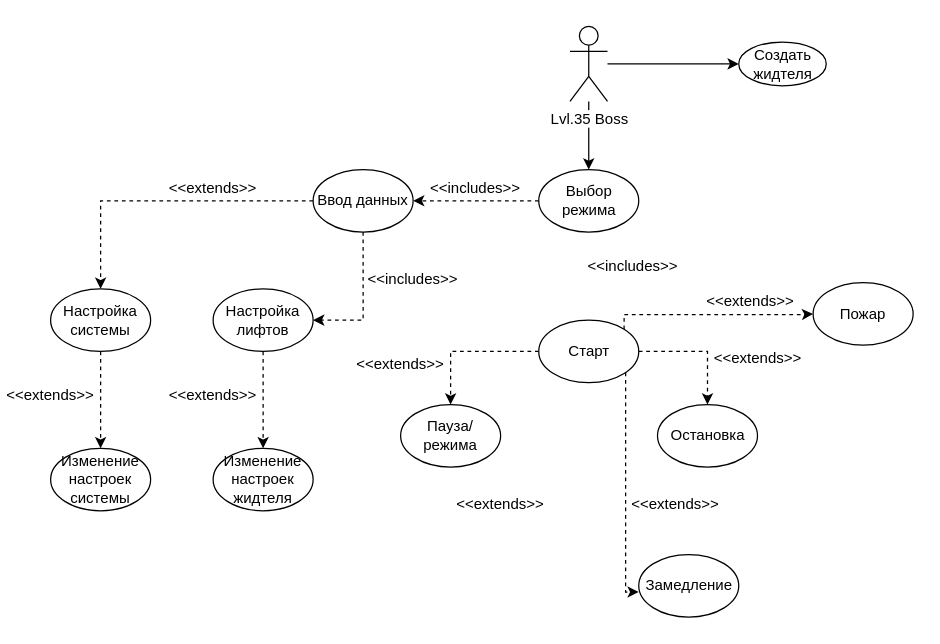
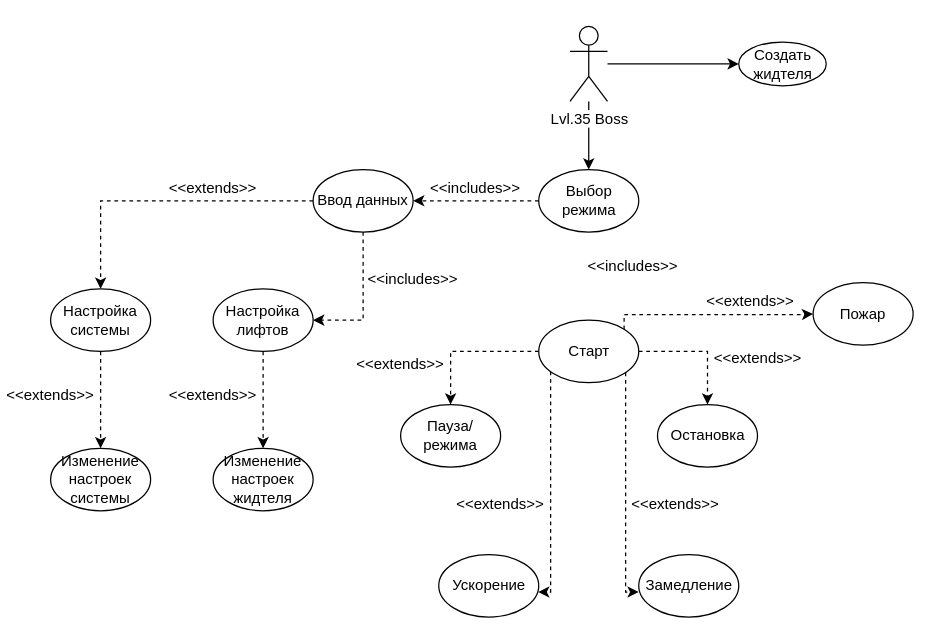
  <mxCell id="0" />
  <mxCell id="1" parent="0" />
  <mxCell id="2" value="" style="edgeStyle=orthogonalEdgeStyle;rounded=0;orthogonalLoop=1;jettySize=auto;html=1;" parent="1" source="4" edge="1"><mxGeometry relative="1" as="geometry"><mxPoint x="590.5" y="50.5" as="targetPoint" /></mxGeometry></mxCell>
  <mxCell id="3" style="edgeStyle=orthogonalEdgeStyle;rounded=0;orthogonalLoop=1;jettySize=auto;html=1;entryX=0.5;entryY=0;entryDx=0;entryDy=0;" parent="1" source="4" target="17" edge="1"><mxGeometry relative="1" as="geometry" /></mxCell>
  <mxCell id="4" value="Lvl.35 Boss" style="shape=umlActor;verticalLabelPosition=bottom;labelBackgroundColor=#ffffff;verticalAlign=top;html=1;outlineConnect=0;" parent="1" vertex="1"><mxGeometry x="455.5" y="20.5" width="30" height="60" as="geometry" /></mxCell>
  <mxCell id="5" value="Создать жидтеля" style="ellipse;whiteSpace=wrap;html=1;" parent="1" vertex="1"><mxGeometry x="590.5" y="33" width="70" height="35" as="geometry" /></mxCell>
  <mxCell id="6" style="edgeStyle=orthogonalEdgeStyle;rounded=0;orthogonalLoop=1;jettySize=auto;html=1;entryX=0;entryY=0.6;entryDx=0;entryDy=0;entryPerimeter=0;dashed=1;" parent="1" source="11" target="14" edge="1"><mxGeometry relative="1" as="geometry"><Array as="points"><mxPoint x="500" y="323" /><mxPoint x="500" y="323" /></Array></mxGeometry></mxCell>
  <mxCell id="7" style="edgeStyle=orthogonalEdgeStyle;rounded=0;orthogonalLoop=1;jettySize=auto;html=1;entryX=0.5;entryY=0;entryDx=0;entryDy=0;dashed=1;" parent="1" source="11" target="12" edge="1"><mxGeometry relative="1" as="geometry"><Array as="points"><mxPoint x="360" y="280" /></Array></mxGeometry></mxCell>
  <mxCell id="8" style="edgeStyle=orthogonalEdgeStyle;rounded=0;orthogonalLoop=1;jettySize=auto;html=1;entryX=0.5;entryY=0;entryDx=0;entryDy=0;dashed=1;" parent="1" source="11" target="13" edge="1"><mxGeometry relative="1" as="geometry"><Array as="points"><mxPoint x="565" y="280" /></Array></mxGeometry></mxCell>
  <mxCell id="9" style="edgeStyle=orthogonalEdgeStyle;rounded=0;orthogonalLoop=1;jettySize=auto;html=1;exitX=1;exitY=0;exitDx=0;exitDy=0;entryX=0;entryY=0.5;entryDx=0;entryDy=0;dashed=1;" parent="1" source="11" target="27" edge="1"><mxGeometry relative="1" as="geometry"><Array as="points"><mxPoint x="499" y="251" /><mxPoint x="640" y="251" /></Array></mxGeometry></mxCell>
+ <mxCell id="10" style="edgeStyle=orthogonalEdgeStyle;rounded=0;orthogonalLoop=1;jettySize=auto;html=1;entryX=0.994;entryY=0.6;entryDx=0;entryDy=0;entryPerimeter=0;dashed=1;" parent="1" source="11" target="15" edge="1"><mxGeometry relative="1" as="geometry"><Array as="points"><mxPoint x="440" y="473" /></Array></mxGeometry></mxCell>
  <mxCell id="11" value="Старт" style="ellipse;whiteSpace=wrap;html=1;" parent="1" vertex="1"><mxGeometry x="430.5" y="255.5" width="80" height="50" as="geometry" /></mxCell>
  <mxCell id="12" value="Пауза/режима" style="ellipse;whiteSpace=wrap;html=1;" parent="1" vertex="1"><mxGeometry x="320" y="323" width="80" height="50" as="geometry" /></mxCell>
  <mxCell id="13" value="Остановка" style="ellipse;whiteSpace=wrap;html=1;" parent="1" vertex="1"><mxGeometry x="525.5" y="323" width="80" height="50" as="geometry" /></mxCell>
  <mxCell id="14" value="Замедление" style="ellipse;whiteSpace=wrap;html=1;" parent="1" vertex="1"><mxGeometry x="510.5" y="443" width="80" height="50" as="geometry" /></mxCell>
+ <mxCell id="15" value="Ускорение" style="ellipse;whiteSpace=wrap;html=1;" parent="1" vertex="1"><mxGeometry x="350.5" y="443" width="80" height="50" as="geometry" /></mxCell>
  <mxCell id="16" style="edgeStyle=orthogonalEdgeStyle;rounded=0;orthogonalLoop=1;jettySize=auto;html=1;entryX=1;entryY=0.5;entryDx=0;entryDy=0;dashed=1;" parent="1" source="17" target="20" edge="1"><mxGeometry relative="1" as="geometry" /></mxCell>
  <mxCell id="17" value="Выбор режима" style="ellipse;whiteSpace=wrap;html=1;" parent="1" vertex="1"><mxGeometry x="430.5" y="135" width="80" height="50" as="geometry" /></mxCell>
  <mxCell id="18" style="edgeStyle=orthogonalEdgeStyle;rounded=0;orthogonalLoop=1;jettySize=auto;html=1;dashed=1;entryX=1;entryY=0.5;entryDx=0;entryDy=0;" parent="1" source="20" target="31" edge="1"><mxGeometry relative="1" as="geometry"><mxPoint x="252" y="278" as="targetPoint" /><Array as="points"><mxPoint x="290" y="255" /></Array></mxGeometry></mxCell>
  <mxCell id="19" style="edgeStyle=orthogonalEdgeStyle;rounded=0;orthogonalLoop=1;jettySize=auto;html=1;entryX=0.5;entryY=0;entryDx=0;entryDy=0;dashed=1;" parent="1" source="20" target="33" edge="1"><mxGeometry relative="1" as="geometry" /></mxCell>
  <mxCell id="20" value="Ввод данных" style="ellipse;whiteSpace=wrap;html=1;" parent="1" vertex="1"><mxGeometry x="250" y="135" width="80" height="50" as="geometry" /></mxCell>
  <mxCell id="21" value="&amp;lt;&amp;lt;includes&amp;gt;&amp;gt;" style="text;html=1;strokeColor=none;fillColor=none;align=center;verticalAlign=middle;whiteSpace=wrap;rounded=0;" parent="1" vertex="1"><mxGeometry x="360" y="140" width="40" height="20" as="geometry" /></mxCell>
  <mxCell id="22" value="&amp;lt;&amp;lt;extends&amp;gt;&amp;gt;" style="text;html=1;strokeColor=none;fillColor=none;align=center;verticalAlign=middle;whiteSpace=wrap;rounded=0;" parent="1" vertex="1"><mxGeometry x="585.5" y="275.5" width="40" height="20" as="geometry" /></mxCell>
  <mxCell id="23" value="&amp;lt;&amp;lt;extends&amp;gt;&amp;gt;" style="text;html=1;strokeColor=none;fillColor=none;align=center;verticalAlign=middle;whiteSpace=wrap;rounded=0;" parent="1" vertex="1"><mxGeometry x="300" y="280.5" width="40" height="20" as="geometry" /></mxCell>
  <mxCell id="24" value="&amp;lt;&amp;lt;extends&amp;gt;&amp;gt;" style="text;html=1;strokeColor=none;fillColor=none;align=center;verticalAlign=middle;whiteSpace=wrap;rounded=0;" parent="1" vertex="1"><mxGeometry x="380" y="393" width="40" height="20" as="geometry" /></mxCell>
  <mxCell id="25" value="&amp;lt;&amp;lt;extends&amp;gt;&amp;gt;" style="text;html=1;strokeColor=none;fillColor=none;align=center;verticalAlign=middle;whiteSpace=wrap;rounded=0;direction=west;" parent="1" vertex="1"><mxGeometry x="520" y="393" width="40" height="20" as="geometry" /></mxCell>
  <mxCell id="26" value="&amp;lt;&amp;lt;includes&amp;gt;&amp;gt;" style="text;html=1;strokeColor=none;fillColor=none;align=center;verticalAlign=middle;whiteSpace=wrap;rounded=0;" parent="1" vertex="1"><mxGeometry x="485.5" y="203" width="40" height="20" as="geometry" /></mxCell>
  <mxCell id="27" value="Пожар" style="ellipse;whiteSpace=wrap;html=1;" parent="1" vertex="1"><mxGeometry x="650" y="225.5" width="80" height="50" as="geometry" /></mxCell>
  <mxCell id="28" value="&amp;lt;&amp;lt;extends&amp;gt;&amp;gt;" style="text;html=1;strokeColor=none;fillColor=none;align=center;verticalAlign=middle;whiteSpace=wrap;rounded=0;" parent="1" vertex="1"><mxGeometry x="580" y="230.5" width="40" height="20" as="geometry" /></mxCell>
  <mxCell id="29" value="&amp;lt;&amp;lt;includes&amp;gt;&amp;gt;" style="text;html=1;strokeColor=none;fillColor=none;align=center;verticalAlign=middle;whiteSpace=wrap;rounded=0;" parent="1" vertex="1"><mxGeometry x="310" y="213" width="40" height="20" as="geometry" /></mxCell>
  <mxCell id="30" style="edgeStyle=orthogonalEdgeStyle;rounded=0;orthogonalLoop=1;jettySize=auto;html=1;entryX=0.5;entryY=0;entryDx=0;entryDy=0;dashed=1;" parent="1" source="31" target="36" edge="1"><mxGeometry relative="1" as="geometry" /></mxCell>
  <mxCell id="31" value="Настройка лифтов" style="ellipse;whiteSpace=wrap;html=1;" parent="1" vertex="1"><mxGeometry x="170" y="230.5" width="80" height="50" as="geometry" /></mxCell>
  <mxCell id="32" style="edgeStyle=orthogonalEdgeStyle;rounded=0;orthogonalLoop=1;jettySize=auto;html=1;entryX=0.5;entryY=0;entryDx=0;entryDy=0;dashed=1;" parent="1" source="33" target="35" edge="1"><mxGeometry relative="1" as="geometry" /></mxCell>
  <mxCell id="33" value="Настройка системы" style="ellipse;whiteSpace=wrap;html=1;" parent="1" vertex="1"><mxGeometry x="40" y="230.5" width="80" height="50" as="geometry" /></mxCell>
  <mxCell id="34" value="&amp;lt;&amp;lt;extends&amp;gt;&amp;gt;" style="text;html=1;strokeColor=none;fillColor=none;align=center;verticalAlign=middle;whiteSpace=wrap;rounded=0;" parent="1" vertex="1"><mxGeometry x="150" y="140" width="40" height="20" as="geometry" /></mxCell>
  <mxCell id="35" value="Изменение настроек системы" style="ellipse;whiteSpace=wrap;html=1;" parent="1" vertex="1"><mxGeometry x="40" y="358" width="80" height="50" as="geometry" /></mxCell>
  <mxCell id="36" value="Изменение настроек жидтеля" style="ellipse;whiteSpace=wrap;html=1;" parent="1" vertex="1"><mxGeometry x="170" y="358" width="80" height="50" as="geometry" /></mxCell>
  <mxCell id="37" value="&amp;lt;&amp;lt;extends&amp;gt;&amp;gt;" style="text;html=1;strokeColor=none;fillColor=none;align=center;verticalAlign=middle;whiteSpace=wrap;rounded=0;" parent="1" vertex="1"><mxGeometry x="20" y="305.5" width="40" height="20" as="geometry" /></mxCell>
  <mxCell id="38" value="&amp;lt;&amp;lt;extends&amp;gt;&amp;gt;" style="text;html=1;strokeColor=none;fillColor=none;align=center;verticalAlign=middle;whiteSpace=wrap;rounded=0;" parent="1" vertex="1"><mxGeometry x="150" y="305.5" width="40" height="20" as="geometry" /></mxCell>
